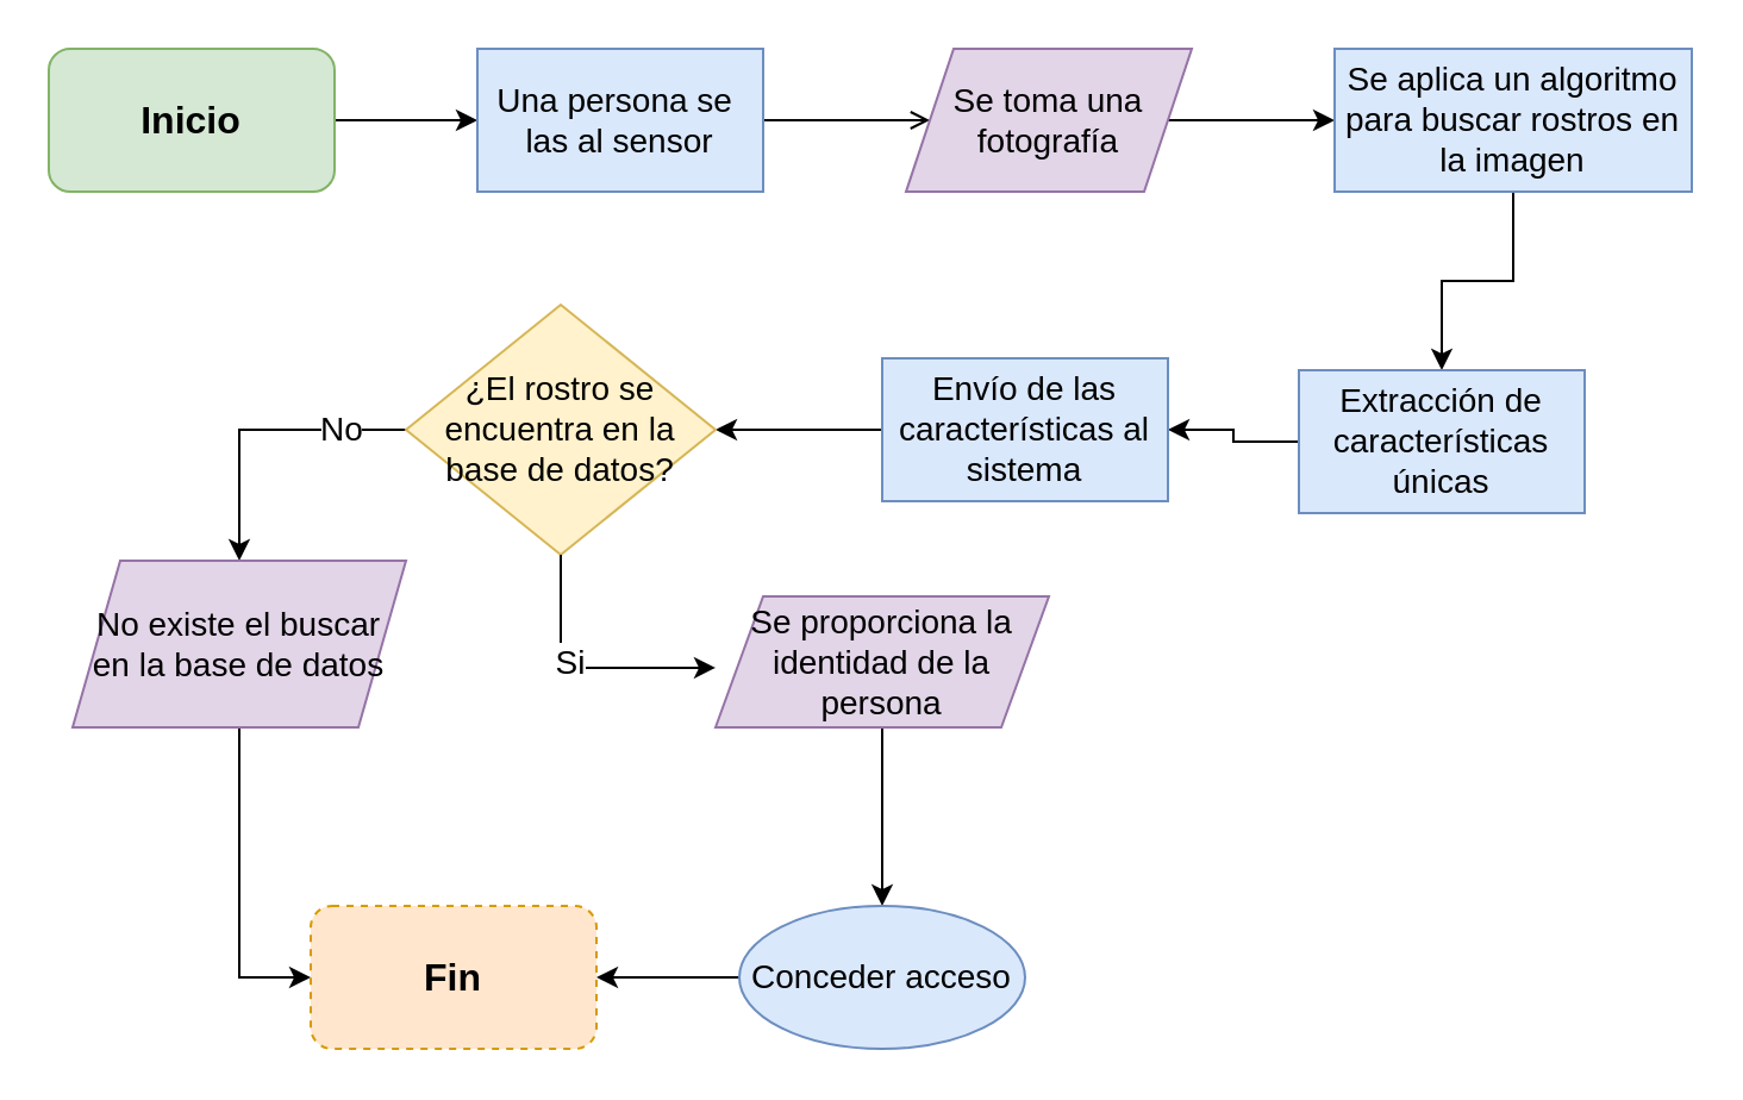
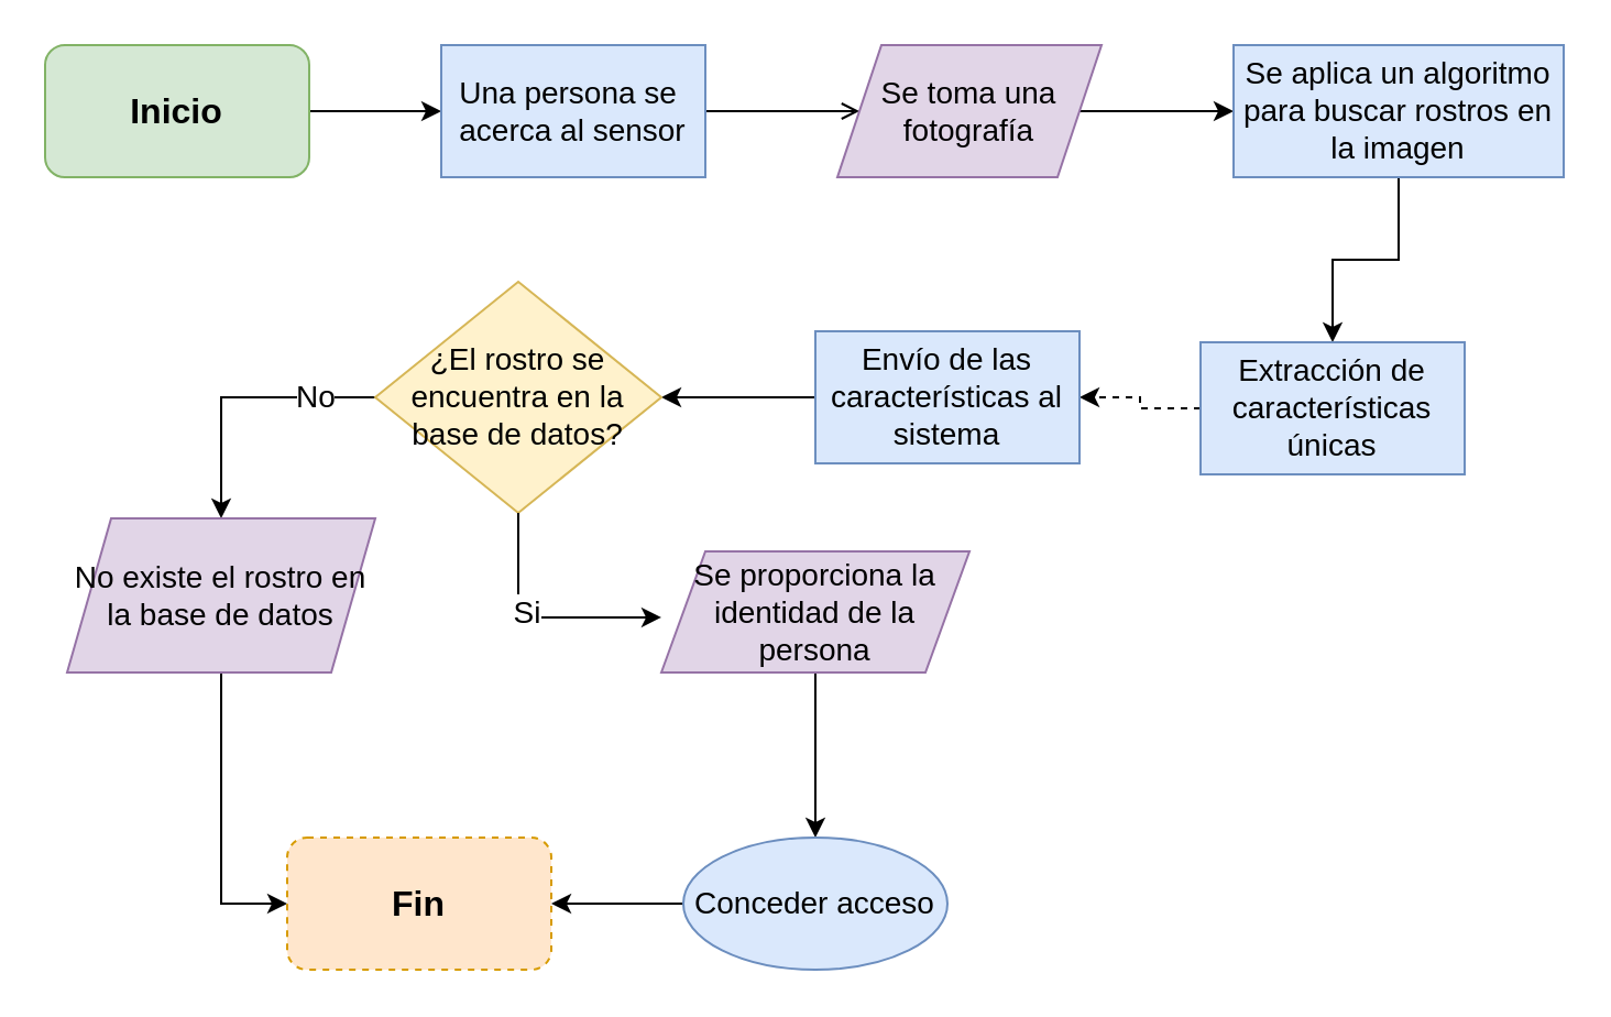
  <mxCell id="0" />
  <mxCell id="1" parent="0" />
  <mxCell id="2" style="edgeStyle=orthogonalEdgeStyle;rounded=0;orthogonalLoop=1;jettySize=auto;html=1;exitX=1;exitY=0.5;exitDx=0;exitDy=0;entryX=0;entryY=0.5;entryDx=0;entryDy=0;" edge="1" parent="1" source="3" target="5"><mxGeometry relative="1" as="geometry" /></mxCell>
  <mxCell id="3" value="&lt;font size=&quot;1&quot; style=&quot;&quot;&gt;&lt;b style=&quot;font-size: 16px;&quot;&gt;Inicio&lt;/b&gt;&lt;/font&gt;" style="rounded=1;whiteSpace=wrap;html=1;fillColor=#d5e8d4;strokeColor=#82b366;" vertex="1" parent="1"><mxGeometry x="20" y="20" width="120" height="60" as="geometry" /></mxCell>
  <mxCell id="4" style="edgeStyle=orthogonalEdgeStyle;rounded=0;orthogonalLoop=1;jettySize=auto;html=1;exitX=1;exitY=0.5;exitDx=0;exitDy=0;entryX=0;entryY=0.5;entryDx=0;entryDy=0;endArrow=open;" edge="1" parent="1" source="5" target="7"><mxGeometry relative="1" as="geometry" /></mxCell>
- <mxCell id="5" value="&lt;font style=&quot;font-size: 14px;&quot;&gt;Una persona se&amp;nbsp;&lt;/font&gt;&lt;div style=&quot;font-size: 14px;&quot;&gt;&lt;font style=&quot;font-size: 14px;&quot;&gt;las al sensor&lt;/font&gt;&lt;/div&gt;" style="rounded=0;whiteSpace=wrap;html=1;fillColor=#dae8fc;strokeColor=#6c8ebf;" vertex="1" parent="1"><mxGeometry x="200" y="20" width="120" height="60" as="geometry" /></mxCell>
+ <mxCell id="5" value="&lt;font style=&quot;font-size: 14px;&quot;&gt;Una persona se&amp;nbsp;&lt;/font&gt;&lt;div style=&quot;font-size: 14px;&quot;&gt;&lt;font style=&quot;font-size: 14px;&quot;&gt;acerca al sensor&lt;/font&gt;&lt;/div&gt;" style="rounded=0;whiteSpace=wrap;html=1;fillColor=#dae8fc;strokeColor=#6c8ebf;" vertex="1" parent="1"><mxGeometry x="200" y="20" width="120" height="60" as="geometry" /></mxCell>
  <mxCell id="6" style="edgeStyle=orthogonalEdgeStyle;rounded=0;orthogonalLoop=1;jettySize=auto;html=1;exitX=1;exitY=0.5;exitDx=0;exitDy=0;entryX=0;entryY=0.5;entryDx=0;entryDy=0;" edge="1" parent="1" source="7" target="9"><mxGeometry relative="1" as="geometry" /></mxCell>
  <mxCell id="7" value="&lt;font style=&quot;font-size: 14px;&quot;&gt;Se toma una fotografía&lt;/font&gt;" style="shape=parallelogram;perimeter=parallelogramPerimeter;whiteSpace=wrap;html=1;fixedSize=1;fillColor=#e1d5e7;strokeColor=#9673a6;" vertex="1" parent="1"><mxGeometry x="380" y="20" width="120" height="60" as="geometry" /></mxCell>
  <mxCell id="8" style="edgeStyle=orthogonalEdgeStyle;rounded=0;orthogonalLoop=1;jettySize=auto;html=1;exitX=0.5;exitY=1;exitDx=0;exitDy=0;entryX=0.5;entryY=0;entryDx=0;entryDy=0;" edge="1" parent="1" source="9" target="11"><mxGeometry relative="1" as="geometry" /></mxCell>
  <mxCell id="9" value="&lt;font style=&quot;font-size: 14px;&quot;&gt;Se aplica un algoritmo para buscar rostros en la imagen&lt;/font&gt;" style="rounded=0;whiteSpace=wrap;html=1;fillColor=#dae8fc;strokeColor=#6c8ebf;" vertex="1" parent="1"><mxGeometry x="560" y="20" width="150" height="60" as="geometry" /></mxCell>
- <mxCell id="10" style="edgeStyle=orthogonalEdgeStyle;rounded=0;orthogonalLoop=1;jettySize=auto;html=1;exitX=0;exitY=0.5;exitDx=0;exitDy=0;entryX=1;entryY=0.5;entryDx=0;entryDy=0;" edge="1" parent="1" source="11" target="13"><mxGeometry relative="1" as="geometry" /></mxCell>
+ <mxCell id="10" style="edgeStyle=orthogonalEdgeStyle;rounded=0;orthogonalLoop=1;jettySize=auto;html=1;exitX=0;exitY=0.5;exitDx=0;exitDy=0;entryX=1;entryY=0.5;entryDx=0;entryDy=0;dashed=1;" edge="1" parent="1" source="11" target="13"><mxGeometry relative="1" as="geometry" /></mxCell>
  <mxCell id="11" value="&lt;font style=&quot;font-size: 14px;&quot;&gt;Extracción de características únicas&lt;/font&gt;" style="rounded=0;whiteSpace=wrap;html=1;fillColor=#dae8fc;strokeColor=#6c8ebf;" vertex="1" parent="1"><mxGeometry x="545" y="155" width="120" height="60" as="geometry" /></mxCell>
  <mxCell id="12" style="edgeStyle=orthogonalEdgeStyle;rounded=0;orthogonalLoop=1;jettySize=auto;html=1;exitX=0;exitY=0.5;exitDx=0;exitDy=0;entryX=1;entryY=0.5;entryDx=0;entryDy=0;" edge="1" parent="1" source="13" target="16"><mxGeometry relative="1" as="geometry" /></mxCell>
  <mxCell id="13" value="&lt;font style=&quot;font-size: 14px;&quot;&gt;Envío de las características al sistema&lt;/font&gt;" style="rounded=0;whiteSpace=wrap;html=1;fillColor=#dae8fc;strokeColor=#6c8ebf;" vertex="1" parent="1"><mxGeometry x="370" y="150" width="120" height="60" as="geometry" /></mxCell>
  <mxCell id="14" style="edgeStyle=orthogonalEdgeStyle;rounded=0;orthogonalLoop=1;jettySize=auto;html=1;exitX=0;exitY=0.5;exitDx=0;exitDy=0;" edge="1" parent="1" source="16" target="20"><mxGeometry relative="1" as="geometry"><mxPoint x="250" y="635" as="targetPoint" /></mxGeometry></mxCell>
  <mxCell id="15" value="No" style="edgeLabel;html=1;align=center;verticalAlign=middle;resizable=0;points=[];fontSize=14;" vertex="1" connectable="0" parent="14"><mxGeometry x="-0.548" y="-1" relative="1" as="geometry"><mxPoint as="offset" /></mxGeometry></mxCell>
  <mxCell id="16" value="&lt;font style=&quot;font-size: 14px;&quot;&gt;¿El rostro se encuentra en la base de datos?&lt;/font&gt;" style="rhombus;whiteSpace=wrap;html=1;fillColor=#fff2cc;strokeColor=#d6b656;" vertex="1" parent="1"><mxGeometry x="170" y="127.5" width="130" height="105" as="geometry" /></mxCell>
  <mxCell id="17" style="edgeStyle=orthogonalEdgeStyle;rounded=0;orthogonalLoop=1;jettySize=auto;html=1;exitX=0.5;exitY=1;exitDx=0;exitDy=0;entryX=0.5;entryY=0;entryDx=0;entryDy=0;" edge="1" parent="1" source="18" target="22"><mxGeometry relative="1" as="geometry" /></mxCell>
  <mxCell id="18" value="&lt;font style=&quot;font-size: 14px;&quot;&gt;Se proporciona la identidad de la persona&lt;/font&gt;" style="shape=parallelogram;perimeter=parallelogramPerimeter;whiteSpace=wrap;html=1;fixedSize=1;fillColor=#e1d5e7;strokeColor=#9673a6;" vertex="1" parent="1"><mxGeometry x="300" y="250" width="140" height="55" as="geometry" /></mxCell>
  <mxCell id="19" style="edgeStyle=orthogonalEdgeStyle;rounded=0;orthogonalLoop=1;jettySize=auto;html=1;exitX=0.5;exitY=1;exitDx=0;exitDy=0;entryX=0;entryY=0.5;entryDx=0;entryDy=0;" edge="1" parent="1" source="20" target="23"><mxGeometry relative="1" as="geometry" /></mxCell>
- <mxCell id="20" value="&lt;font style=&quot;font-size: 14px;&quot;&gt;No existe el buscar en la base de datos&lt;/font&gt;" style="shape=parallelogram;perimeter=parallelogramPerimeter;whiteSpace=wrap;html=1;fixedSize=1;fillColor=#e1d5e7;strokeColor=#9673a6;" vertex="1" parent="1"><mxGeometry x="30" y="235" width="140" height="70" as="geometry" /></mxCell>
+ <mxCell id="20" value="&lt;font style=&quot;font-size: 14px;&quot;&gt;No existe el rostro en la base de datos&lt;/font&gt;" style="shape=parallelogram;perimeter=parallelogramPerimeter;whiteSpace=wrap;html=1;fixedSize=1;fillColor=#e1d5e7;strokeColor=#9673a6;" vertex="1" parent="1"><mxGeometry x="30" y="235" width="140" height="70" as="geometry" /></mxCell>
  <mxCell id="21" style="edgeStyle=orthogonalEdgeStyle;rounded=0;orthogonalLoop=1;jettySize=auto;html=1;entryX=1;entryY=0.5;entryDx=0;entryDy=0;" edge="1" parent="1" source="22" target="23"><mxGeometry relative="1" as="geometry" /></mxCell>
  <mxCell id="22" value="&lt;font style=&quot;font-size: 14px;&quot;&gt;Conceder acceso&lt;/font&gt;" style="ellipse;whiteSpace=wrap;html=1;fillColor=#dae8fc;strokeColor=#6c8ebf;" vertex="1" parent="1"><mxGeometry x="310" y="380" width="120" height="60" as="geometry" /></mxCell>
  <mxCell id="23" value="&lt;font size=&quot;1&quot; style=&quot;&quot;&gt;&lt;b style=&quot;font-size: 16px;&quot;&gt;Fin&lt;/b&gt;&lt;/font&gt;" style="rounded=1;whiteSpace=wrap;html=1;fillColor=#ffe6cc;strokeColor=#d79b00;dashed=1;" vertex="1" parent="1"><mxGeometry x="130" y="380" width="120" height="60" as="geometry" /></mxCell>
  <mxCell id="24" style="edgeStyle=orthogonalEdgeStyle;rounded=0;orthogonalLoop=1;jettySize=auto;html=1;entryX=0;entryY=0.545;entryDx=0;entryDy=0;entryPerimeter=0;" edge="1" parent="1" source="16" target="18"><mxGeometry relative="1" as="geometry" /></mxCell>
  <mxCell id="25" value="Si" style="edgeLabel;html=1;align=center;verticalAlign=middle;resizable=0;points=[];fontSize=14;" vertex="1" connectable="0" parent="24"><mxGeometry x="-0.2" y="3" relative="1" as="geometry"><mxPoint as="offset" /></mxGeometry></mxCell>
